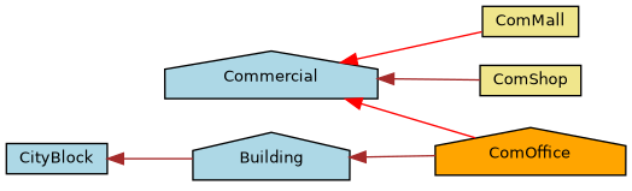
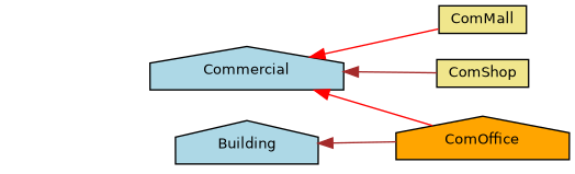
  digraph {
    rankdir=LR
    node [color=black fillcolor=lightblue fontname=Helvetica fontsize=10 shape=house style=filled]
    edge [color=brown dir=back fontname=Helvetica fontsize=10 labelfontname=Helvetica labelfontsize=10 style=solid]
    n1 [fontcolor=black height=0.2 label=Commercial width=0.4]
    n2 [fillcolor=khaki height=0.2 label=ComMall shape=box width=0.4]
    n3 [fillcolor=orange height=0.2 label=ComOffice width=0.4]
    n4 [fillcolor=khaki height=0.2 label=ComShop shape=box width=0.4]
    n5 [height=0.2 label=Building width=0.4]
-   n6 [height=0.2 label=CityBlock shape=box width=0.4]
    n1 -> n2 [color=red]
    n1 -> n3 [color=red]
    n1 -> n4
    n5 -> n3
-   n6 -> n5
  }
